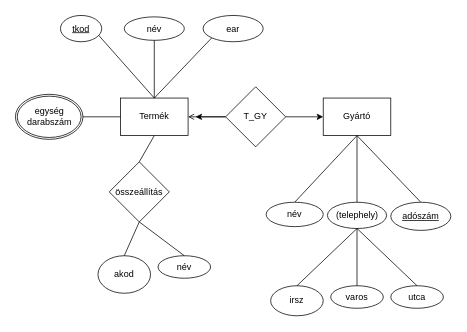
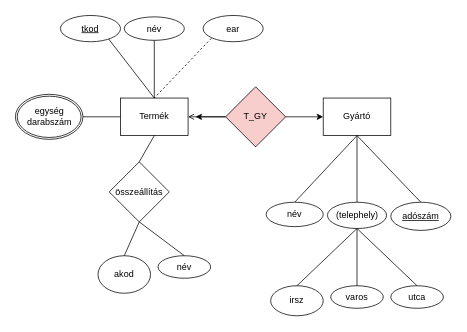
  <mxCell id="0" />
  <mxCell id="1" parent="0" />
  <mxCell id="2" value="Termék" style="rounded=0;whiteSpace=wrap;html=1;" parent="1" vertex="1"><mxGeometry x="160" y="130" width="90" height="50" as="geometry" /></mxCell>
  <mxCell id="3" value="Gyártó" style="rounded=0;whiteSpace=wrap;html=1;" parent="1" vertex="1"><mxGeometry x="430" y="130" width="90" height="50" as="geometry" /></mxCell>
- <mxCell id="4" value="T_GY" style="rhombus;whiteSpace=wrap;html=1;" parent="1" vertex="1"><mxGeometry x="300" y="115" width="80" height="80" as="geometry" /></mxCell>
+ <mxCell id="4" value="T_GY" style="rhombus;whiteSpace=wrap;html=1;fillColor=#f8cecc;" parent="1" vertex="1"><mxGeometry x="300" y="115" width="80" height="80" as="geometry" /></mxCell>
  <mxCell id="5" value="" style="endArrow=classic;html=1;rounded=0;exitX=1;exitY=0.5;exitDx=0;exitDy=0;entryX=0;entryY=0.5;entryDx=0;entryDy=0;" parent="1" source="4" target="3" edge="1"><mxGeometry width="50" height="50" relative="1" as="geometry"><mxPoint x="380" y="160" as="sourcePoint" /><mxPoint x="430" y="110" as="targetPoint" /></mxGeometry></mxCell>
  <mxCell id="6" value="" style="endArrow=open;html=1;rounded=0;entryX=1;entryY=0.5;entryDx=0;entryDy=0;exitX=0;exitY=0.5;exitDx=0;exitDy=0;" parent="1" source="4" target="2" edge="1"><mxGeometry width="50" height="50" relative="1" as="geometry"><mxPoint x="310" y="250" as="sourcePoint" /><mxPoint x="360" y="200" as="targetPoint" /></mxGeometry></mxCell>
  <mxCell id="7" value="" style="endArrow=none;html=1;rounded=0;entryX=0.5;entryY=0;entryDx=0;entryDy=0;exitX=0.5;exitY=0;exitDx=0;exitDy=0;" parent="1" source="2" target="14" edge="1"><mxGeometry width="50" height="50" relative="1" as="geometry"><mxPoint x="160" y="130" as="sourcePoint" /><mxPoint x="49.749" y="260.251" as="targetPoint" /></mxGeometry></mxCell>
  <mxCell id="8" value="" style="endArrow=classic;html=1;rounded=0;exitX=0;exitY=0.5;exitDx=0;exitDy=0;" parent="1" source="4" edge="1"><mxGeometry width="50" height="50" relative="1" as="geometry"><mxPoint x="310" y="250" as="sourcePoint" /><mxPoint x="260" y="155" as="targetPoint" /></mxGeometry></mxCell>
  <mxCell id="9" value="" style="endArrow=none;html=1;rounded=0;exitX=0.5;exitY=0;exitDx=0;exitDy=0;" parent="1" source="15" edge="1"><mxGeometry width="50" height="50" relative="1" as="geometry"><mxPoint x="125" y="250" as="sourcePoint" /><mxPoint x="205" y="130" as="targetPoint" /></mxGeometry></mxCell>
- <mxCell id="10" value="" style="endArrow=none;html=1;rounded=0;entryX=0.5;entryY=0;entryDx=0;entryDy=0;exitX=0.5;exitY=0;exitDx=0;exitDy=0;" parent="1" source="16" target="2" edge="1"><mxGeometry width="50" height="50" relative="1" as="geometry"><mxPoint x="265" y="250" as="sourcePoint" /><mxPoint x="360" y="200" as="targetPoint" /></mxGeometry></mxCell>
+ <mxCell id="10" value="" style="endArrow=none;html=1;rounded=0;entryX=0.5;entryY=0;entryDx=0;entryDy=0;exitX=0.5;exitY=0;exitDx=0;exitDy=0;dashed=1;" parent="1" source="16" target="2" edge="1"><mxGeometry width="50" height="50" relative="1" as="geometry"><mxPoint x="265" y="250" as="sourcePoint" /><mxPoint x="360" y="200" as="targetPoint" /></mxGeometry></mxCell>
  <mxCell id="11" value="" style="endArrow=none;html=1;rounded=0;entryX=0.5;entryY=0;entryDx=0;entryDy=0;" parent="1" target="19" edge="1"><mxGeometry width="50" height="50" relative="1" as="geometry"><mxPoint x="475" y="180" as="sourcePoint" /><mxPoint x="650.251" y="260.251" as="targetPoint" /></mxGeometry></mxCell>
  <mxCell id="12" value="" style="endArrow=none;html=1;rounded=0;entryX=0.5;entryY=1;entryDx=0;entryDy=0;exitX=0.5;exitY=0;exitDx=0;exitDy=0;" parent="1" source="17" target="3" edge="1"><mxGeometry width="50" height="50" relative="1" as="geometry"><mxPoint x="395" y="250" as="sourcePoint" /><mxPoint x="360" y="200" as="targetPoint" /></mxGeometry></mxCell>
  <mxCell id="13" value="" style="endArrow=none;html=1;rounded=0;exitX=0.5;exitY=0;exitDx=0;exitDy=0;entryX=0.5;entryY=1;entryDx=0;entryDy=0;" parent="1" source="18" target="3" edge="1"><mxGeometry width="50" height="50" relative="1" as="geometry"><mxPoint x="556.25" y="247.5" as="sourcePoint" /><mxPoint x="520" y="160" as="targetPoint" /></mxGeometry></mxCell>
- <mxCell id="14" value="&lt;u&gt;tkod&lt;/u&gt;" style="ellipse;whiteSpace=wrap;html=1;" parent="1" vertex="1"><mxGeometry x="80" y="20" width="55" height="35" as="geometry" /></mxCell>
+ <mxCell id="14" value="&lt;u&gt;tkod&lt;/u&gt;" style="ellipse;whiteSpace=wrap;html=1;" parent="1" vertex="1"><mxGeometry x="80" y="20" width="80" height="35" as="geometry" /></mxCell>
  <mxCell id="15" value="név" style="ellipse;whiteSpace=wrap;html=1;" parent="1" vertex="1"><mxGeometry x="165" y="21.88" width="80" height="31.25" as="geometry" /></mxCell>
  <mxCell id="16" value="ear" style="ellipse;whiteSpace=wrap;html=1;" parent="1" vertex="1"><mxGeometry x="270" y="20" width="80" height="35" as="geometry" /></mxCell>
  <mxCell id="17" value="név" style="ellipse;whiteSpace=wrap;html=1;" parent="1" vertex="1"><mxGeometry x="354" y="268.75" width="76" height="32.5" as="geometry" /></mxCell>
  <mxCell id="18" value="(telephely)" style="ellipse;whiteSpace=wrap;html=1;" parent="1" vertex="1"><mxGeometry x="435.63" y="268.75" width="78.75" height="35" as="geometry" /></mxCell>
  <mxCell id="19" value="&lt;u&gt;adószám&lt;/u&gt;" style="ellipse;whiteSpace=wrap;html=1;" parent="1" vertex="1"><mxGeometry x="520" y="268.75" width="80" height="37.5" as="geometry" /></mxCell>
  <mxCell id="20" value="irsz" style="ellipse;whiteSpace=wrap;html=1;" vertex="1" parent="1"><mxGeometry x="360" y="380" width="70" height="40" as="geometry" /></mxCell>
  <mxCell id="21" value="varos" style="ellipse;whiteSpace=wrap;html=1;" vertex="1" parent="1"><mxGeometry x="440" y="380" width="70" height="30" as="geometry" /></mxCell>
  <mxCell id="22" value="utca" style="ellipse;whiteSpace=wrap;html=1;" vertex="1" parent="1"><mxGeometry x="520" y="380" width="70" height="30" as="geometry" /></mxCell>
  <mxCell id="23" style="edgeStyle=orthogonalEdgeStyle;rounded=0;orthogonalLoop=1;jettySize=auto;html=1;exitX=0.5;exitY=1;exitDx=0;exitDy=0;" edge="1" parent="1" source="21" target="21"><mxGeometry relative="1" as="geometry" /></mxCell>
  <mxCell id="24" value="" style="endArrow=none;html=1;rounded=0;entryX=0.5;entryY=1;entryDx=0;entryDy=0;exitX=0.5;exitY=0;exitDx=0;exitDy=0;" edge="1" parent="1" source="20" target="18"><mxGeometry width="50" height="50" relative="1" as="geometry"><mxPoint x="290" y="340" as="sourcePoint" /><mxPoint x="340" y="290" as="targetPoint" /></mxGeometry></mxCell>
  <mxCell id="25" value="" style="endArrow=none;html=1;rounded=0;entryX=0.5;entryY=1;entryDx=0;entryDy=0;exitX=0.5;exitY=0;exitDx=0;exitDy=0;" edge="1" parent="1" source="21" target="18"><mxGeometry width="50" height="50" relative="1" as="geometry"><mxPoint x="290" y="340" as="sourcePoint" /><mxPoint x="340" y="290" as="targetPoint" /></mxGeometry></mxCell>
  <mxCell id="26" value="" style="endArrow=none;html=1;rounded=0;entryX=0.5;entryY=1;entryDx=0;entryDy=0;exitX=0.5;exitY=0;exitDx=0;exitDy=0;" edge="1" parent="1" source="22" target="18"><mxGeometry width="50" height="50" relative="1" as="geometry"><mxPoint x="290" y="340" as="sourcePoint" /><mxPoint x="340" y="290" as="targetPoint" /></mxGeometry></mxCell>
  <mxCell id="27" value="összeállítás" style="rhombus;whiteSpace=wrap;html=1;" vertex="1" parent="1"><mxGeometry x="145" y="215" width="80" height="80" as="geometry" /></mxCell>
  <mxCell id="28" value="" style="endArrow=none;html=1;rounded=0;entryX=0.5;entryY=1;entryDx=0;entryDy=0;exitX=0.5;exitY=0;exitDx=0;exitDy=0;" edge="1" parent="1" source="27" target="2"><mxGeometry width="50" height="50" relative="1" as="geometry"><mxPoint x="290" y="270" as="sourcePoint" /><mxPoint x="340" y="220" as="targetPoint" /></mxGeometry></mxCell>
  <mxCell id="29" value="akod" style="ellipse;whiteSpace=wrap;html=1;" vertex="1" parent="1"><mxGeometry x="130" y="340" width="70" height="50" as="geometry" /></mxCell>
  <mxCell id="30" value="név" style="ellipse;whiteSpace=wrap;html=1;" vertex="1" parent="1"><mxGeometry x="210" y="340" width="70" height="30" as="geometry" /></mxCell>
  <mxCell id="31" value="" style="endArrow=none;html=1;rounded=0;entryX=0.5;entryY=1;entryDx=0;entryDy=0;exitX=0.5;exitY=0;exitDx=0;exitDy=0;" edge="1" parent="1" source="29" target="27"><mxGeometry width="50" height="50" relative="1" as="geometry"><mxPoint x="290" y="270" as="sourcePoint" /><mxPoint x="340" y="220" as="targetPoint" /></mxGeometry></mxCell>
  <mxCell id="32" value="" style="endArrow=none;html=1;rounded=0;entryX=0.5;entryY=1;entryDx=0;entryDy=0;exitX=0.5;exitY=0;exitDx=0;exitDy=0;" edge="1" parent="1" source="30" target="27"><mxGeometry width="50" height="50" relative="1" as="geometry"><mxPoint x="290" y="270" as="sourcePoint" /><mxPoint x="340" y="220" as="targetPoint" /></mxGeometry></mxCell>
  <mxCell id="33" value="egység darabszám" style="ellipse;whiteSpace=wrap;html=1;" vertex="1" parent="1"><mxGeometry x="20" y="125" width="90" height="60" as="geometry" /></mxCell>
  <mxCell id="34" value="" style="endArrow=none;html=1;rounded=0;entryX=1;entryY=0.5;entryDx=0;entryDy=0;exitX=0;exitY=0.5;exitDx=0;exitDy=0;" edge="1" parent="1" source="2" target="33"><mxGeometry width="50" height="50" relative="1" as="geometry"><mxPoint x="290" y="260" as="sourcePoint" /><mxPoint x="340" y="210" as="targetPoint" /></mxGeometry></mxCell>
  <mxCell id="35" value="egység darabszám" style="ellipse;whiteSpace=wrap;html=1;" vertex="1" parent="1"><mxGeometry x="22.5" y="127.5" width="85" height="55" as="geometry" /></mxCell>
